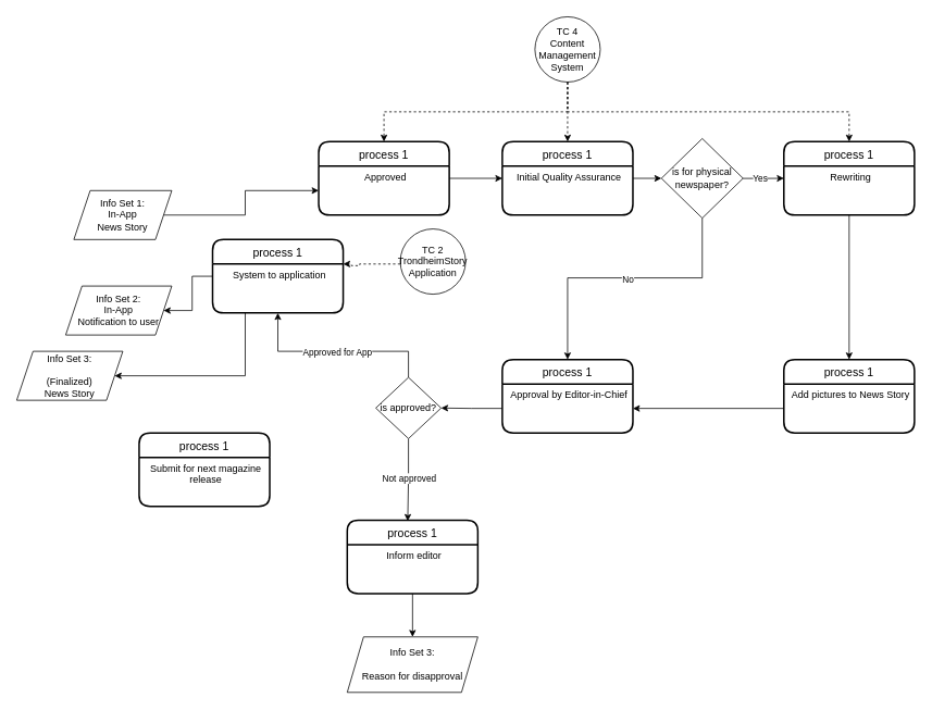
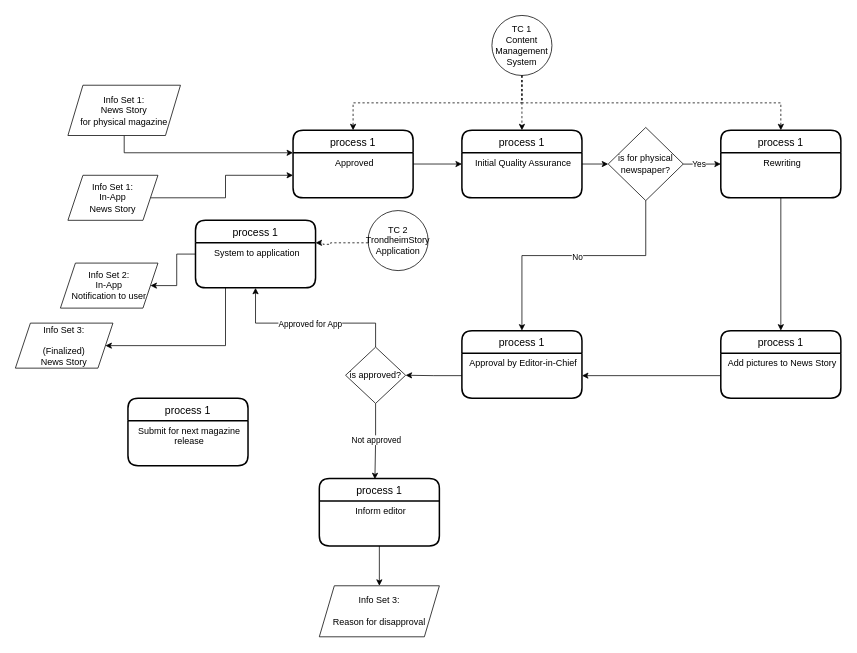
  <mxCell id="0" />
  <mxCell id="1" parent="0" />
  <mxCell id="2" style="edgeStyle=orthogonalEdgeStyle;rounded=0;orthogonalLoop=1;jettySize=auto;html=1;entryX=0;entryY=0.5;entryDx=0;entryDy=0;" parent="1" source="3" target="46" edge="1"><mxGeometry relative="1" as="geometry"><mxPoint x="360" y="230" as="targetPoint" /></mxGeometry></mxCell>
  <mxCell id="3" value="Info Set 1:&lt;br&gt;In-App&lt;br&gt;News Story" style="shape=parallelogram;perimeter=parallelogramPerimeter;whiteSpace=wrap;html=1;fixedSize=1;" parent="1" vertex="1"><mxGeometry x="90" y="233" width="120" height="60" as="geometry" /></mxCell>
  <mxCell id="4" value="Info Set 2:&lt;br&gt;In-App&lt;br&gt;Notification to user" style="shape=parallelogram;perimeter=parallelogramPerimeter;whiteSpace=wrap;html=1;fixedSize=1;" parent="1" vertex="1"><mxGeometry x="80" y="350" width="130" height="60" as="geometry" /></mxCell>
  <mxCell id="5" value="Info Set 3:&lt;br&gt;&lt;br&gt;(Finalized)&lt;br&gt;News Story" style="shape=parallelogram;perimeter=parallelogramPerimeter;whiteSpace=wrap;html=1;fixedSize=1;" parent="1" vertex="1"><mxGeometry x="20" y="430" width="130" height="60" as="geometry" /></mxCell>
  <mxCell id="6" style="edgeStyle=orthogonalEdgeStyle;rounded=0;orthogonalLoop=1;jettySize=auto;html=1;entryX=0;entryY=0.25;entryDx=0;entryDy=0;exitX=1;exitY=0.25;exitDx=0;exitDy=0;" parent="1" source="46" target="43" edge="1"><mxGeometry relative="1" as="geometry" /></mxCell>
  <mxCell id="7" style="edgeStyle=orthogonalEdgeStyle;rounded=0;orthogonalLoop=1;jettySize=auto;html=1;entryX=1;entryY=0.5;entryDx=0;entryDy=0;" parent="1" source="26" target="4" edge="1"><mxGeometry relative="1" as="geometry" /></mxCell>
  <mxCell id="8" style="edgeStyle=orthogonalEdgeStyle;rounded=0;orthogonalLoop=1;jettySize=auto;html=1;entryX=1;entryY=0.5;entryDx=0;entryDy=0;exitX=0.25;exitY=1;exitDx=0;exitDy=0;" parent="1" source="27" target="5" edge="1"><mxGeometry relative="1" as="geometry"><Array as="points"><mxPoint x="300" y="460" /></Array></mxGeometry></mxCell>
  <mxCell id="9" style="edgeStyle=orthogonalEdgeStyle;rounded=0;orthogonalLoop=1;jettySize=auto;html=1;entryX=0.5;entryY=0;entryDx=0;entryDy=0;" parent="1" source="51" target="53" edge="1"><mxGeometry relative="1" as="geometry" /></mxCell>
  <mxCell id="10" style="edgeStyle=orthogonalEdgeStyle;rounded=0;orthogonalLoop=1;jettySize=auto;html=1;entryX=1;entryY=0.5;entryDx=0;entryDy=0;" parent="1" source="54" target="24" edge="1"><mxGeometry relative="1" as="geometry" /></mxCell>
- <mxCell id="11" value="TC 4&lt;br&gt;Content Management&lt;br&gt;System" style="ellipse;whiteSpace=wrap;html=1;aspect=fixed;fillColor=#FFFFFF;" vertex="1" parent="1"><mxGeometry x="655" y="20" width="80" height="80" as="geometry" /></mxCell>
+ <mxCell id="11" value="TC 1&lt;br&gt;Content Management&lt;br&gt;System" style="ellipse;whiteSpace=wrap;html=1;aspect=fixed;fillColor=#FFFFFF;" vertex="1" parent="1"><mxGeometry x="655" y="20" width="80" height="80" as="geometry" /></mxCell>
  <mxCell id="12" style="edgeStyle=orthogonalEdgeStyle;rounded=0;orthogonalLoop=1;jettySize=auto;html=1;entryX=0.5;entryY=0;entryDx=0;entryDy=0;exitX=0.5;exitY=1;exitDx=0;exitDy=0;dashed=1;" edge="1" parent="1" source="11" target="45"><mxGeometry relative="1" as="geometry"><mxPoint x="400" y="255" as="targetPoint" /><mxPoint x="280" y="255" as="sourcePoint" /></mxGeometry></mxCell>
  <mxCell id="13" style="edgeStyle=orthogonalEdgeStyle;rounded=0;orthogonalLoop=1;jettySize=auto;html=1;entryX=0.5;entryY=0;entryDx=0;entryDy=0;exitX=0.5;exitY=1;exitDx=0;exitDy=0;dashed=1;" edge="1" parent="1" source="11" target="50"><mxGeometry relative="1" as="geometry"><mxPoint x="480" y="210" as="targetPoint" /><mxPoint x="480" y="130" as="sourcePoint" /></mxGeometry></mxCell>
  <mxCell id="14" style="edgeStyle=orthogonalEdgeStyle;rounded=0;orthogonalLoop=1;jettySize=auto;html=1;entryX=0.5;entryY=0;entryDx=0;entryDy=0;dashed=1;" edge="1" parent="1" target="42"><mxGeometry relative="1" as="geometry"><mxPoint x="480" y="210" as="targetPoint" /><mxPoint x="695" y="100" as="sourcePoint" /><Array as="points"><mxPoint x="695" y="120" /><mxPoint x="695" y="120" /></Array></mxGeometry></mxCell>
  <mxCell id="15" value="TC 2&lt;br&gt;TrondheimStory&lt;br&gt;Application" style="ellipse;whiteSpace=wrap;html=1;aspect=fixed;fillColor=#FFFFFF;" vertex="1" parent="1"><mxGeometry x="490" y="280" width="80" height="80" as="geometry" /></mxCell>
  <mxCell id="16" style="edgeStyle=orthogonalEdgeStyle;rounded=0;orthogonalLoop=1;jettySize=auto;html=1;dashed=1;exitX=0;exitY=0.5;exitDx=0;exitDy=0;entryX=1;entryY=0.25;entryDx=0;entryDy=0;" edge="1" parent="1"><mxGeometry relative="1" as="geometry"><mxPoint x="420" y="323" as="targetPoint" /><mxPoint x="490" y="323" as="sourcePoint" /><Array as="points"><mxPoint x="440" y="323" /><mxPoint x="440" y="325" /><mxPoint x="430" y="325" /><mxPoint x="430" y="323" /></Array></mxGeometry></mxCell>
  <mxCell id="17" style="edgeStyle=orthogonalEdgeStyle;rounded=0;orthogonalLoop=1;jettySize=auto;html=1;entryX=0.5;entryY=1;entryDx=0;entryDy=0;endArrow=classic;endFill=1;exitX=0.5;exitY=0;exitDx=0;exitDy=0;" edge="1" parent="1" source="21" target="27"><mxGeometry relative="1" as="geometry"><Array as="points"><mxPoint x="500" y="430" /><mxPoint x="340" y="430" /></Array></mxGeometry></mxCell>
  <mxCell id="18" value="Approved for App" style="edgeLabel;html=1;align=center;verticalAlign=middle;resizable=0;points=[];" vertex="1" connectable="0" parent="17"><mxGeometry x="0.004" y="1" relative="1" as="geometry"><mxPoint as="offset" /></mxGeometry></mxCell>
  <mxCell id="19" value="" style="edgeStyle=orthogonalEdgeStyle;rounded=0;orthogonalLoop=1;jettySize=auto;html=1;endArrow=classic;endFill=1;entryX=0.463;entryY=0.011;entryDx=0;entryDy=0;entryPerimeter=0;" edge="1" parent="1" source="21" target="33"><mxGeometry relative="1" as="geometry"><mxPoint x="500" y="630" as="targetPoint" /></mxGeometry></mxCell>
  <mxCell id="20" value="Not approved" style="edgeLabel;html=1;align=center;verticalAlign=middle;resizable=0;points=[];" vertex="1" connectable="0" parent="19"><mxGeometry x="-0.054" relative="1" as="geometry"><mxPoint as="offset" /></mxGeometry></mxCell>
  <mxCell id="21" value="is approved?" style="rhombus;whiteSpace=wrap;html=1;fillColor=#FFFFFF;" vertex="1" parent="1"><mxGeometry x="460" y="462" width="80" height="75" as="geometry" /></mxCell>
  <mxCell id="22" style="edgeStyle=orthogonalEdgeStyle;rounded=0;orthogonalLoop=1;jettySize=auto;html=1;endArrow=classic;endFill=1;" edge="1" parent="1" source="24" target="21"><mxGeometry relative="1" as="geometry" /></mxCell>
  <mxCell id="23" value="process 1" style="swimlane;childLayout=stackLayout;horizontal=1;startSize=30;horizontalStack=0;rounded=1;fontSize=14;fontStyle=0;strokeWidth=2;resizeParent=0;resizeLast=1;shadow=0;dashed=0;align=center;" parent="1" vertex="1"><mxGeometry x="615" y="440" width="160" height="90" as="geometry" /></mxCell>
  <mxCell id="24" value="Approval by Editor-in-Chief" style="align=center;strokeColor=none;fillColor=none;spacingLeft=4;fontSize=12;verticalAlign=top;resizable=0;rotatable=0;part=1;" parent="23" vertex="1"><mxGeometry y="30" width="160" height="60" as="geometry" /></mxCell>
  <mxCell id="25" style="edgeStyle=orthogonalEdgeStyle;rounded=0;orthogonalLoop=1;jettySize=auto;html=1;exitX=0.5;exitY=1;exitDx=0;exitDy=0;" parent="23" source="24" target="24" edge="1"><mxGeometry relative="1" as="geometry" /></mxCell>
  <mxCell id="26" value="process 1" style="swimlane;childLayout=stackLayout;horizontal=1;startSize=30;horizontalStack=0;rounded=1;fontSize=14;fontStyle=0;strokeWidth=2;resizeParent=0;resizeLast=1;shadow=0;dashed=0;align=center;" parent="1" vertex="1"><mxGeometry x="260" y="293" width="160" height="90" as="geometry" /></mxCell>
  <mxCell id="27" value="System to application" style="align=center;strokeColor=none;fillColor=none;spacingLeft=4;fontSize=12;verticalAlign=top;resizable=0;rotatable=0;part=1;" parent="26" vertex="1"><mxGeometry y="30" width="160" height="60" as="geometry" /></mxCell>
  <mxCell id="28" style="edgeStyle=orthogonalEdgeStyle;rounded=0;orthogonalLoop=1;jettySize=auto;html=1;exitX=0.5;exitY=1;exitDx=0;exitDy=0;" parent="26" edge="1"><mxGeometry relative="1" as="geometry"><mxPoint x="-50" y="190" as="sourcePoint" /><mxPoint x="-50" y="190" as="targetPoint" /></mxGeometry></mxCell>
  <mxCell id="29" value="process 1" style="swimlane;childLayout=stackLayout;horizontal=1;startSize=30;horizontalStack=0;rounded=1;fontSize=14;fontStyle=0;strokeWidth=2;resizeParent=0;resizeLast=1;shadow=0;dashed=0;align=center;" vertex="1" parent="1"><mxGeometry x="170" y="530" width="160" height="90" as="geometry" /></mxCell>
  <mxCell id="30" value="Submit for next magazine &#10;release" style="align=center;strokeColor=none;fillColor=none;spacingLeft=4;fontSize=12;verticalAlign=top;resizable=0;rotatable=0;part=1;" vertex="1" parent="29"><mxGeometry y="30" width="160" height="60" as="geometry" /></mxCell>
  <mxCell id="31" style="edgeStyle=orthogonalEdgeStyle;rounded=0;orthogonalLoop=1;jettySize=auto;html=1;exitX=0.5;exitY=1;exitDx=0;exitDy=0;" edge="1" parent="29"><mxGeometry relative="1" as="geometry"><mxPoint x="-50" y="190" as="sourcePoint" /><mxPoint x="-50" y="190" as="targetPoint" /></mxGeometry></mxCell>
  <mxCell id="32" value="Info Set 3:&lt;br&gt;&lt;br&gt;Reason for disapproval" style="shape=parallelogram;perimeter=parallelogramPerimeter;whiteSpace=wrap;html=1;fixedSize=1;" vertex="1" parent="1"><mxGeometry x="425" y="780" width="160" height="68" as="geometry" /></mxCell>
  <mxCell id="33" value="process 1" style="swimlane;childLayout=stackLayout;horizontal=1;startSize=30;horizontalStack=0;rounded=1;fontSize=14;fontStyle=0;strokeWidth=2;resizeParent=0;resizeLast=1;shadow=0;dashed=0;align=center;" vertex="1" parent="1"><mxGeometry x="425" y="637" width="160" height="90" as="geometry" /></mxCell>
  <mxCell id="34" value="Inform editor" style="align=center;strokeColor=none;fillColor=none;spacingLeft=4;fontSize=12;verticalAlign=top;resizable=0;rotatable=0;part=1;" vertex="1" parent="33"><mxGeometry y="30" width="160" height="60" as="geometry" /></mxCell>
  <mxCell id="35" style="edgeStyle=orthogonalEdgeStyle;rounded=0;orthogonalLoop=1;jettySize=auto;html=1;exitX=0.5;exitY=1;exitDx=0;exitDy=0;" edge="1" parent="33"><mxGeometry relative="1" as="geometry"><mxPoint x="-50" y="190" as="sourcePoint" /><mxPoint x="-50" y="190" as="targetPoint" /></mxGeometry></mxCell>
  <mxCell id="36" style="edgeStyle=orthogonalEdgeStyle;rounded=0;orthogonalLoop=1;jettySize=auto;html=1;entryX=0;entryY=0.5;entryDx=0;entryDy=0;endArrow=classic;endFill=1;" edge="1" parent="1" source="40" target="50"><mxGeometry relative="1" as="geometry" /></mxCell>
  <mxCell id="37" value="Yes" style="edgeLabel;html=1;align=center;verticalAlign=middle;resizable=0;points=[];" vertex="1" connectable="0" parent="36"><mxGeometry x="0.004" y="4" relative="1" as="geometry"><mxPoint x="-4" y="3" as="offset" /></mxGeometry></mxCell>
  <mxCell id="38" style="edgeStyle=orthogonalEdgeStyle;rounded=0;orthogonalLoop=1;jettySize=auto;html=1;entryX=0.5;entryY=0;entryDx=0;entryDy=0;endArrow=classic;endFill=1;" edge="1" parent="1" source="40" target="23"><mxGeometry relative="1" as="geometry"><Array as="points"><mxPoint x="860" y="340" /><mxPoint x="695" y="340" /></Array></mxGeometry></mxCell>
  <mxCell id="39" value="No" style="edgeLabel;html=1;align=center;verticalAlign=middle;resizable=0;points=[];" vertex="1" connectable="0" parent="38"><mxGeometry x="-0.023" y="1" relative="1" as="geometry"><mxPoint as="offset" /></mxGeometry></mxCell>
  <mxCell id="40" value="is for physical newspaper?" style="rhombus;whiteSpace=wrap;html=1;fillColor=#FFFFFF;" vertex="1" parent="1"><mxGeometry x="810" y="169.25" width="100" height="97.5" as="geometry" /></mxCell>
  <mxCell id="41" style="edgeStyle=orthogonalEdgeStyle;rounded=0;orthogonalLoop=1;jettySize=auto;html=1;entryX=0;entryY=0.5;entryDx=0;entryDy=0;endArrow=classic;endFill=1;exitX=1;exitY=0.25;exitDx=0;exitDy=0;" edge="1" parent="1" source="43" target="40"><mxGeometry relative="1" as="geometry" /></mxCell>
  <mxCell id="42" value="process 1" style="swimlane;childLayout=stackLayout;horizontal=1;startSize=30;horizontalStack=0;rounded=1;fontSize=14;fontStyle=0;strokeWidth=2;resizeParent=0;resizeLast=1;shadow=0;dashed=0;align=center;" parent="1" vertex="1"><mxGeometry x="615" y="173" width="160" height="90" as="geometry" /></mxCell>
  <mxCell id="43" value="Initial Quality Assurance" style="align=center;strokeColor=none;fillColor=none;spacingLeft=4;fontSize=12;verticalAlign=top;resizable=0;rotatable=0;part=1;" parent="42" vertex="1"><mxGeometry y="30" width="160" height="60" as="geometry" /></mxCell>
  <mxCell id="44" style="edgeStyle=orthogonalEdgeStyle;rounded=0;orthogonalLoop=1;jettySize=auto;html=1;exitX=0.5;exitY=1;exitDx=0;exitDy=0;" parent="42" source="43" target="43" edge="1"><mxGeometry relative="1" as="geometry" /></mxCell>
  <mxCell id="45" value="process 1" style="swimlane;childLayout=stackLayout;horizontal=1;startSize=30;horizontalStack=0;rounded=1;fontSize=14;fontStyle=0;strokeWidth=2;resizeParent=0;resizeLast=1;shadow=0;dashed=0;align=center;fillColor=#FFFFFF;" parent="1" vertex="1"><mxGeometry x="390" y="173" width="160" height="90" as="geometry" /></mxCell>
  <mxCell id="46" value="Approved" style="align=center;strokeColor=none;fillColor=none;spacingLeft=4;fontSize=12;verticalAlign=top;resizable=0;rotatable=0;part=1;" parent="45" vertex="1"><mxGeometry y="30" width="160" height="60" as="geometry" /></mxCell>
  <mxCell id="47" style="edgeStyle=orthogonalEdgeStyle;rounded=0;orthogonalLoop=1;jettySize=auto;html=1;exitX=0.5;exitY=1;exitDx=0;exitDy=0;" parent="45" source="46" target="46" edge="1"><mxGeometry relative="1" as="geometry" /></mxCell>
+ <mxCell id="48" style="edgeStyle=orthogonalEdgeStyle;rounded=0;orthogonalLoop=1;jettySize=auto;html=1;entryX=0;entryY=0;entryDx=0;entryDy=0;endArrow=classic;endFill=1;" edge="1" parent="1" source="49" target="46"><mxGeometry relative="1" as="geometry"><Array as="points"><mxPoint x="165" y="203" /></Array></mxGeometry></mxCell>
+ <mxCell id="49" value="Info Set 1:&lt;br&gt;News Story&lt;br&gt;for physical magazine" style="shape=parallelogram;perimeter=parallelogramPerimeter;whiteSpace=wrap;html=1;fixedSize=1;" vertex="1" parent="1"><mxGeometry x="90" y="113" width="150" height="67" as="geometry" /></mxCell>
  <mxCell id="50" value="process 1" style="swimlane;childLayout=stackLayout;horizontal=1;startSize=30;horizontalStack=0;rounded=1;fontSize=14;fontStyle=0;strokeWidth=2;resizeParent=0;resizeLast=1;shadow=0;dashed=0;align=center;" parent="1" vertex="1"><mxGeometry x="960" y="173" width="160" height="90" as="geometry" /></mxCell>
  <mxCell id="51" value="Rewriting" style="align=center;strokeColor=none;fillColor=none;spacingLeft=4;fontSize=12;verticalAlign=top;resizable=0;rotatable=0;part=1;" parent="50" vertex="1"><mxGeometry y="30" width="160" height="60" as="geometry" /></mxCell>
  <mxCell id="52" style="edgeStyle=orthogonalEdgeStyle;rounded=0;orthogonalLoop=1;jettySize=auto;html=1;exitX=0.5;exitY=1;exitDx=0;exitDy=0;" parent="50" source="51" target="51" edge="1"><mxGeometry relative="1" as="geometry" /></mxCell>
  <mxCell id="53" value="process 1" style="swimlane;childLayout=stackLayout;horizontal=1;startSize=30;horizontalStack=0;rounded=1;fontSize=14;fontStyle=0;strokeWidth=2;resizeParent=0;resizeLast=1;shadow=0;dashed=0;align=center;" parent="1" vertex="1"><mxGeometry x="960" y="440" width="160" height="90" as="geometry" /></mxCell>
  <mxCell id="54" value="Add pictures to News Story" style="align=center;strokeColor=none;fillColor=none;spacingLeft=4;fontSize=12;verticalAlign=top;resizable=0;rotatable=0;part=1;" parent="53" vertex="1"><mxGeometry y="30" width="160" height="60" as="geometry" /></mxCell>
  <mxCell id="55" style="edgeStyle=orthogonalEdgeStyle;rounded=0;orthogonalLoop=1;jettySize=auto;html=1;exitX=0.5;exitY=1;exitDx=0;exitDy=0;" parent="53" source="54" target="54" edge="1"><mxGeometry relative="1" as="geometry" /></mxCell>
  <mxCell id="56" style="edgeStyle=orthogonalEdgeStyle;rounded=0;orthogonalLoop=1;jettySize=auto;html=1;entryX=0.5;entryY=0;entryDx=0;entryDy=0;endArrow=classic;endFill=1;" edge="1" parent="1" source="34" target="32"><mxGeometry relative="1" as="geometry" /></mxCell>
